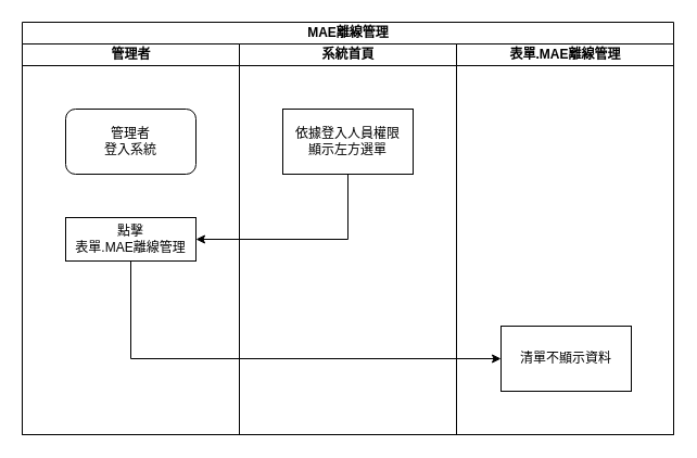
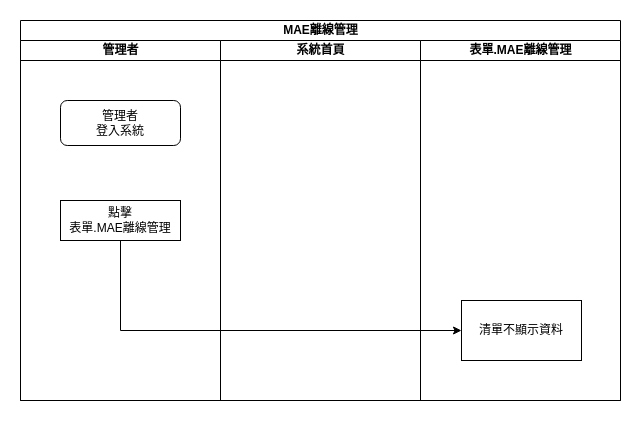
  <mxCell id="0" />
  <mxCell id="1" parent="0" />
  <mxCell id="2" value="MAE離線管理" style="swimlane;html=1;childLayout=stackLayout;resizeParent=1;resizeParentMax=0;startSize=20;" parent="1" vertex="1"><mxGeometry x="20" y="20" width="600" height="380" as="geometry"><mxRectangle x="230" y="90" width="60" height="20" as="alternateBounds" /></mxGeometry></mxCell>
  <mxCell id="3" value="管理者" style="swimlane;html=1;startSize=20;" parent="2" vertex="1"><mxGeometry y="20" width="200" height="360" as="geometry" /></mxCell>
- <mxCell id="4" value="管理者&lt;br&gt;登入系統" style="rounded=1;whiteSpace=wrap;html=1;" parent="3" vertex="1"><mxGeometry x="40" y="60" width="120" height="60" as="geometry" /></mxCell>
+ <mxCell id="4" value="管理者&lt;br&gt;登入系統" style="rounded=1;whiteSpace=wrap;html=1;" parent="3" vertex="1"><mxGeometry x="40" y="60" width="120" height="45" as="geometry" /></mxCell>
  <mxCell id="5" value="點擊&lt;br&gt;表單.MAE離線管理" style="rounded=0;whiteSpace=wrap;html=1;" parent="3" vertex="1"><mxGeometry x="40" y="160" width="120" height="40" as="geometry" /></mxCell>
  <mxCell id="6" value="系統首頁" style="swimlane;html=1;startSize=20;" parent="2" vertex="1"><mxGeometry x="200" y="20" width="200" height="360" as="geometry" /></mxCell>
- <mxCell id="7" value="依據登入人員權限&lt;br&gt;顯示左方選單" style="rounded=0;whiteSpace=wrap;html=1;" parent="6" vertex="1"><mxGeometry x="40" y="60" width="120" height="60" as="geometry" /></mxCell>
  <mxCell id="8" value="表單.MAE離線管理" style="swimlane;html=1;startSize=20;" parent="2" vertex="1"><mxGeometry x="400" y="20" width="200" height="360" as="geometry" /></mxCell>
  <mxCell id="9" value="清單不顯示資料" style="rounded=0;whiteSpace=wrap;html=1;" parent="8" vertex="1"><mxGeometry x="41" y="260" width="120" height="60" as="geometry" /></mxCell>
- <mxCell id="10" style="edgeStyle=orthogonalEdgeStyle;rounded=0;orthogonalLoop=1;jettySize=auto;html=1;exitX=0.5;exitY=1;exitDx=0;exitDy=0;entryX=1;entryY=0.5;entryDx=0;entryDy=0;" parent="2" source="7" target="5" edge="1"><mxGeometry relative="1" as="geometry" /></mxCell>
  <mxCell id="11" style="edgeStyle=orthogonalEdgeStyle;rounded=0;orthogonalLoop=1;jettySize=auto;html=1;exitX=0.5;exitY=1;exitDx=0;exitDy=0;entryX=0;entryY=0.5;entryDx=0;entryDy=0;" parent="2" source="5" target="9" edge="1"><mxGeometry relative="1" as="geometry" /></mxCell>
